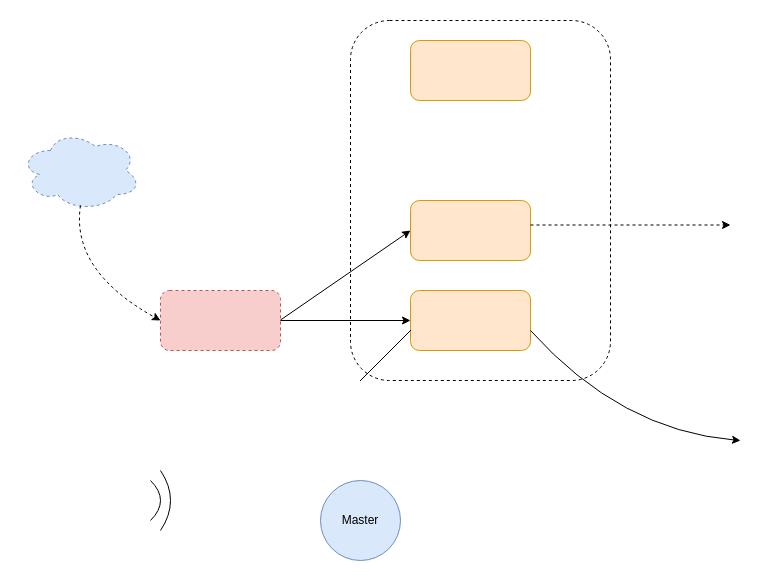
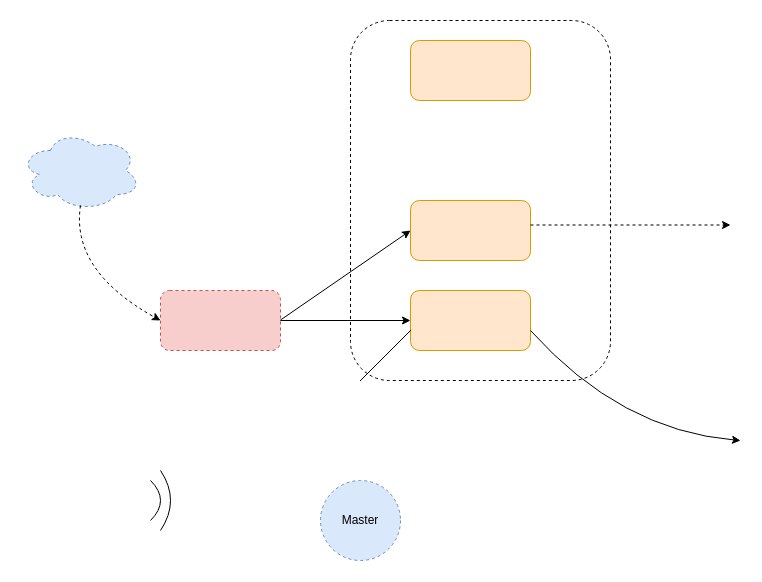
  <mxCell id="0" />
  <mxCell id="1" parent="0" />
  <mxCell id="2" value="" style="rounded=1;whiteSpace=wrap;html=1;dashed=1;shadow=0;glass=0;sketch=0;fillColor=none;" vertex="1" parent="1"><mxGeometry x="350" y="20" width="260" height="360" as="geometry" /></mxCell>
  <mxCell id="3" value="" style="rounded=1;whiteSpace=wrap;html=1;fillColor=#ffe6cc;strokeColor=#d79b00;" vertex="1" parent="1"><mxGeometry x="410" y="40" width="120" height="60" as="geometry" /></mxCell>
  <mxCell id="4" value="" style="rounded=1;whiteSpace=wrap;html=1;fillColor=#ffe6cc;strokeColor=#d79b00;" vertex="1" parent="1"><mxGeometry x="410" y="200" width="120" height="60" as="geometry" /></mxCell>
  <mxCell id="5" value="" style="rounded=1;whiteSpace=wrap;html=1;fillColor=#ffe6cc;strokeColor=#d79b00;" vertex="1" parent="1"><mxGeometry x="410" y="290" width="120" height="60" as="geometry" /></mxCell>
  <mxCell id="6" value="" style="endArrow=classic;html=1;curved=1;" edge="1" parent="1"><mxGeometry width="50" height="50" relative="1" as="geometry"><mxPoint x="530" y="330" as="sourcePoint" /><mxPoint x="740" y="440" as="targetPoint" /><Array as="points"><mxPoint x="620" y="430" /></Array></mxGeometry></mxCell>
  <mxCell id="7" value="" style="endArrow=classic;html=1;dashed=1;" edge="1" parent="1"><mxGeometry width="50" height="50" relative="1" as="geometry"><mxPoint x="530" y="224.5" as="sourcePoint" /><mxPoint x="730" y="224.5" as="targetPoint" /></mxGeometry></mxCell>
  <mxCell id="8" value="" style="ellipse;shape=cloud;whiteSpace=wrap;html=1;rounded=1;shadow=0;glass=0;dashed=1;sketch=0;fillColor=#dae8fc;strokeColor=#6c8ebf;" vertex="1" parent="1"><mxGeometry x="20" y="130" width="120" height="80" as="geometry" /></mxCell>
  <mxCell id="9" value="" style="rounded=1;whiteSpace=wrap;html=1;shadow=0;glass=0;dashed=1;sketch=0;fillColor=#f8cecc;strokeColor=#b85450;" vertex="1" parent="1"><mxGeometry x="160" y="290" width="120" height="60" as="geometry" /></mxCell>
  <mxCell id="10" value="" style="endArrow=classic;html=1;curved=1;entryX=0;entryY=0.5;entryDx=0;entryDy=0;dashed=1;" edge="1" parent="1" target="9"><mxGeometry width="50" height="50" relative="1" as="geometry"><mxPoint x="80" y="205" as="sourcePoint" /><mxPoint x="230" y="245" as="targetPoint" /><Array as="points"><mxPoint x="70" y="270" /></Array></mxGeometry></mxCell>
  <mxCell id="11" value="" style="endArrow=classic;html=1;entryX=0;entryY=0.5;entryDx=0;entryDy=0;" edge="1" parent="1" target="4"><mxGeometry width="50" height="50" relative="1" as="geometry"><mxPoint x="280" y="319.5" as="sourcePoint" /><mxPoint x="480" y="319.5" as="targetPoint" /></mxGeometry></mxCell>
  <mxCell id="12" value="" style="endArrow=classic;html=1;entryX=0;entryY=0.5;entryDx=0;entryDy=0;exitX=1;exitY=0.5;exitDx=0;exitDy=0;" edge="1" parent="1" source="9" target="5"><mxGeometry width="50" height="50" relative="1" as="geometry"><mxPoint x="290" y="329.5" as="sourcePoint" /><mxPoint x="420" y="240" as="targetPoint" /></mxGeometry></mxCell>
- <mxCell id="13" value="Master" style="ellipse;whiteSpace=wrap;html=1;aspect=fixed;rounded=1;shadow=0;glass=0;dashed=0;sketch=0;fillColor=#dae8fc;strokeColor=#6c8ebf;" vertex="1" parent="1"><mxGeometry x="320" y="480" width="80" height="80" as="geometry" /></mxCell>
+ <mxCell id="13" value="Master" style="ellipse;whiteSpace=wrap;html=1;aspect=fixed;rounded=1;shadow=0;glass=0;dashed=1;sketch=0;fillColor=#dae8fc;strokeColor=#6c8ebf;" vertex="1" parent="1"><mxGeometry x="320" y="480" width="80" height="80" as="geometry" /></mxCell>
  <mxCell id="14" value="" style="endArrow=none;html=1;" edge="1" parent="1"><mxGeometry width="50" height="50" relative="1" as="geometry"><mxPoint x="360" y="380" as="sourcePoint" /><mxPoint x="410" y="330" as="targetPoint" /></mxGeometry></mxCell>
  <mxCell id="15" value="" style="endArrow=none;html=1;" edge="1" parent="1"><mxGeometry width="50" height="50" relative="1" as="geometry"><mxPoint x="360" y="380" as="sourcePoint" /><mxPoint x="410" y="330" as="targetPoint" /></mxGeometry></mxCell>
  <mxCell id="16" value="" style="endArrow=none;html=1;" edge="1" parent="1"><mxGeometry width="50" height="50" relative="1" as="geometry"><mxPoint x="360" y="380" as="sourcePoint" /><mxPoint x="410" y="330" as="targetPoint" /></mxGeometry></mxCell>
  <mxCell id="17" value="" style="endArrow=none;html=1;" edge="1" parent="1"><mxGeometry width="50" height="50" relative="1" as="geometry"><mxPoint x="360" y="380" as="sourcePoint" /><mxPoint x="410" y="330" as="targetPoint" /></mxGeometry></mxCell>
  <mxCell id="18" value="" style="endArrow=none;html=1;curved=1;" edge="1" parent="1"><mxGeometry width="50" height="50" relative="1" as="geometry"><mxPoint x="150" y="520" as="sourcePoint" /><mxPoint x="150" y="480" as="targetPoint" /><Array as="points"><mxPoint x="170" y="500" /></Array></mxGeometry></mxCell>
  <mxCell id="19" value="" style="endArrow=none;html=1;" edge="1" parent="1"><mxGeometry width="50" height="50" relative="1" as="geometry"><mxPoint x="360" y="380" as="sourcePoint" /><mxPoint x="410" y="330" as="targetPoint" /></mxGeometry></mxCell>
  <mxCell id="20" value="" style="endArrow=none;html=1;curved=1;" edge="1" parent="1"><mxGeometry width="50" height="50" relative="1" as="geometry"><mxPoint x="160" y="530" as="sourcePoint" /><mxPoint x="160" y="470" as="targetPoint" /><Array as="points"><mxPoint x="180" y="500" /></Array></mxGeometry></mxCell>
